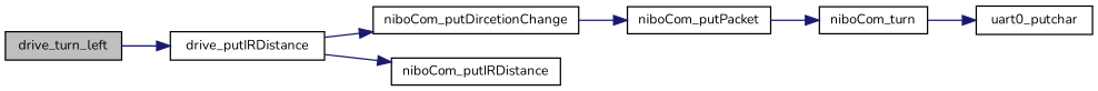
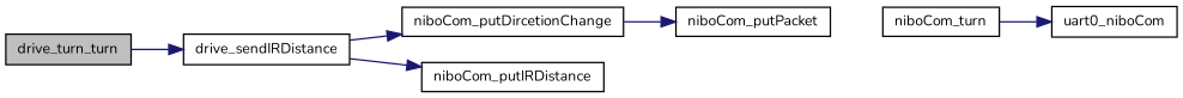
  digraph {
    fontname=Nunito
    rankdir=LR
    node [color=black fillcolor=white fontname=Nunito fontsize=10 shape=record style=filled]
    edge [color=midnightblue fontname=Nunito fontsize=10 labelfontname=FreeSans labelfontsize=10 style=solid]
-   n1 [fillcolor=grey75 fontcolor=black height=0.2 label=drive_turn_left width=0.4]
-   n2 [height=0.2 label=drive_putIRDistance width=0.4]
+   n1 [fillcolor=grey75 fontcolor=black height=0.2 label=drive_turn_turn width=0.4]
+   n2 [height=0.2 label=drive_sendIRDistance width=0.4]
    n3 [height=0.2 label=niboCom_putDircetionChange width=0.4]
    n4 [height=0.2 label=niboCom_putIRDistance width=0.4]
    n5 [height=0.2 label=niboCom_putPacket width=0.4]
    n6 [height=0.2 label=niboCom_turn width=0.4]
-   n7 [height=0.2 label=uart0_putchar width=0.4]
+   n7 [height=0.2 label=uart0_niboCom width=0.4]
    n1 -> n2
    n2 -> n3
    n2 -> n4
    n3 -> n5
-   n5 -> n6
    n6 -> n7
  }
